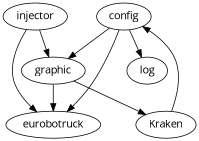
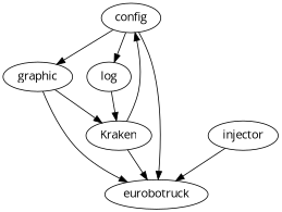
  digraph {
    fontname="Open Sans"
    node [fontname="Open Sans"]
    edge [fontname="Open Sans"]
    config
    graphic
    log
    eurobotruck
    Kraken
    injector
    config -> graphic
    config -> log
    config -> eurobotruck
    graphic -> eurobotruck
    graphic -> Kraken
+   log -> Kraken
    Kraken -> config
-   injector -> graphic
+   Kraken -> eurobotruck
    injector -> eurobotruck
  }
